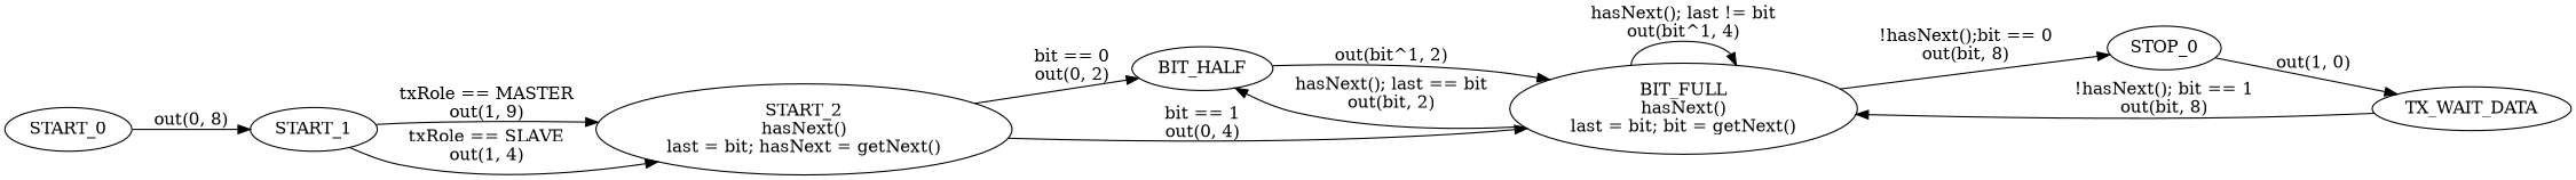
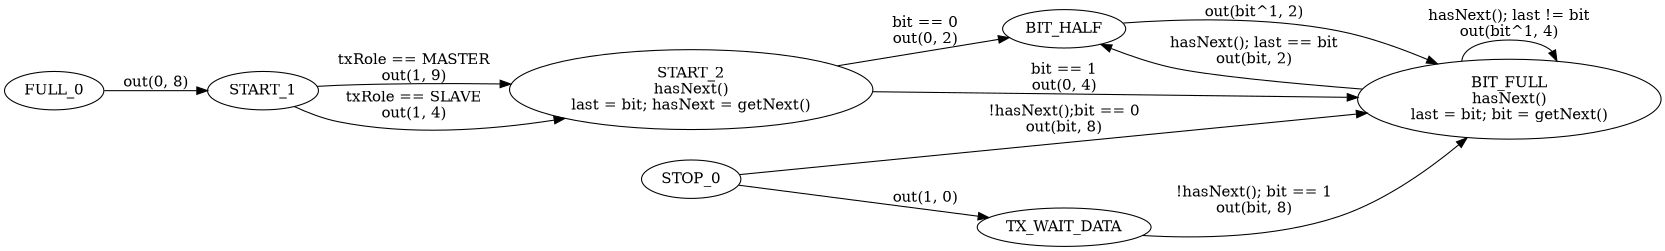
  digraph {
    rankdir=LR
-   START_0
+   START_0 [label=FULL_0]
    START_1
    n3 [label="START_2\nhasNext()\nlast = bit; hasNext = getNext()"]
    BIT_HALF
    n5 [label="BIT_FULL\nhasNext()\nlast = bit; bit = getNext()"]
    STOP_0
    TX_WAIT_DATA
    START_0 -> START_1 [label="out(0, 8)"]
    START_1 -> n3 [label="txRole == MASTER\nout(1, 9)"]
    START_1 -> n3 [label="txRole == SLAVE\nout(1, 4)"]
    n3 -> BIT_HALF [label="bit == 0\nout(0, 2)"]
    n3 -> n5 [label="bit == 1\nout(0, 4)"]
    BIT_HALF -> n5 [label="out(bit^1, 2)"]
    n5 -> BIT_HALF [label="hasNext(); last == bit\nout(bit, 2)"]
    n5 -> n5 [label="hasNext(); last != bit\nout(bit^1, 4)"]
-   n5 -> STOP_0 [label="!hasNext();bit == 0\nout(bit, 8)"]
+   STOP_0 -> n5 [label="!hasNext();bit == 0\nout(bit, 8)"]
    STOP_0 -> TX_WAIT_DATA [label="out(1, 0)"]
    TX_WAIT_DATA -> n5 [label="!hasNext(); bit == 1\nout(bit, 8)"]
  }
